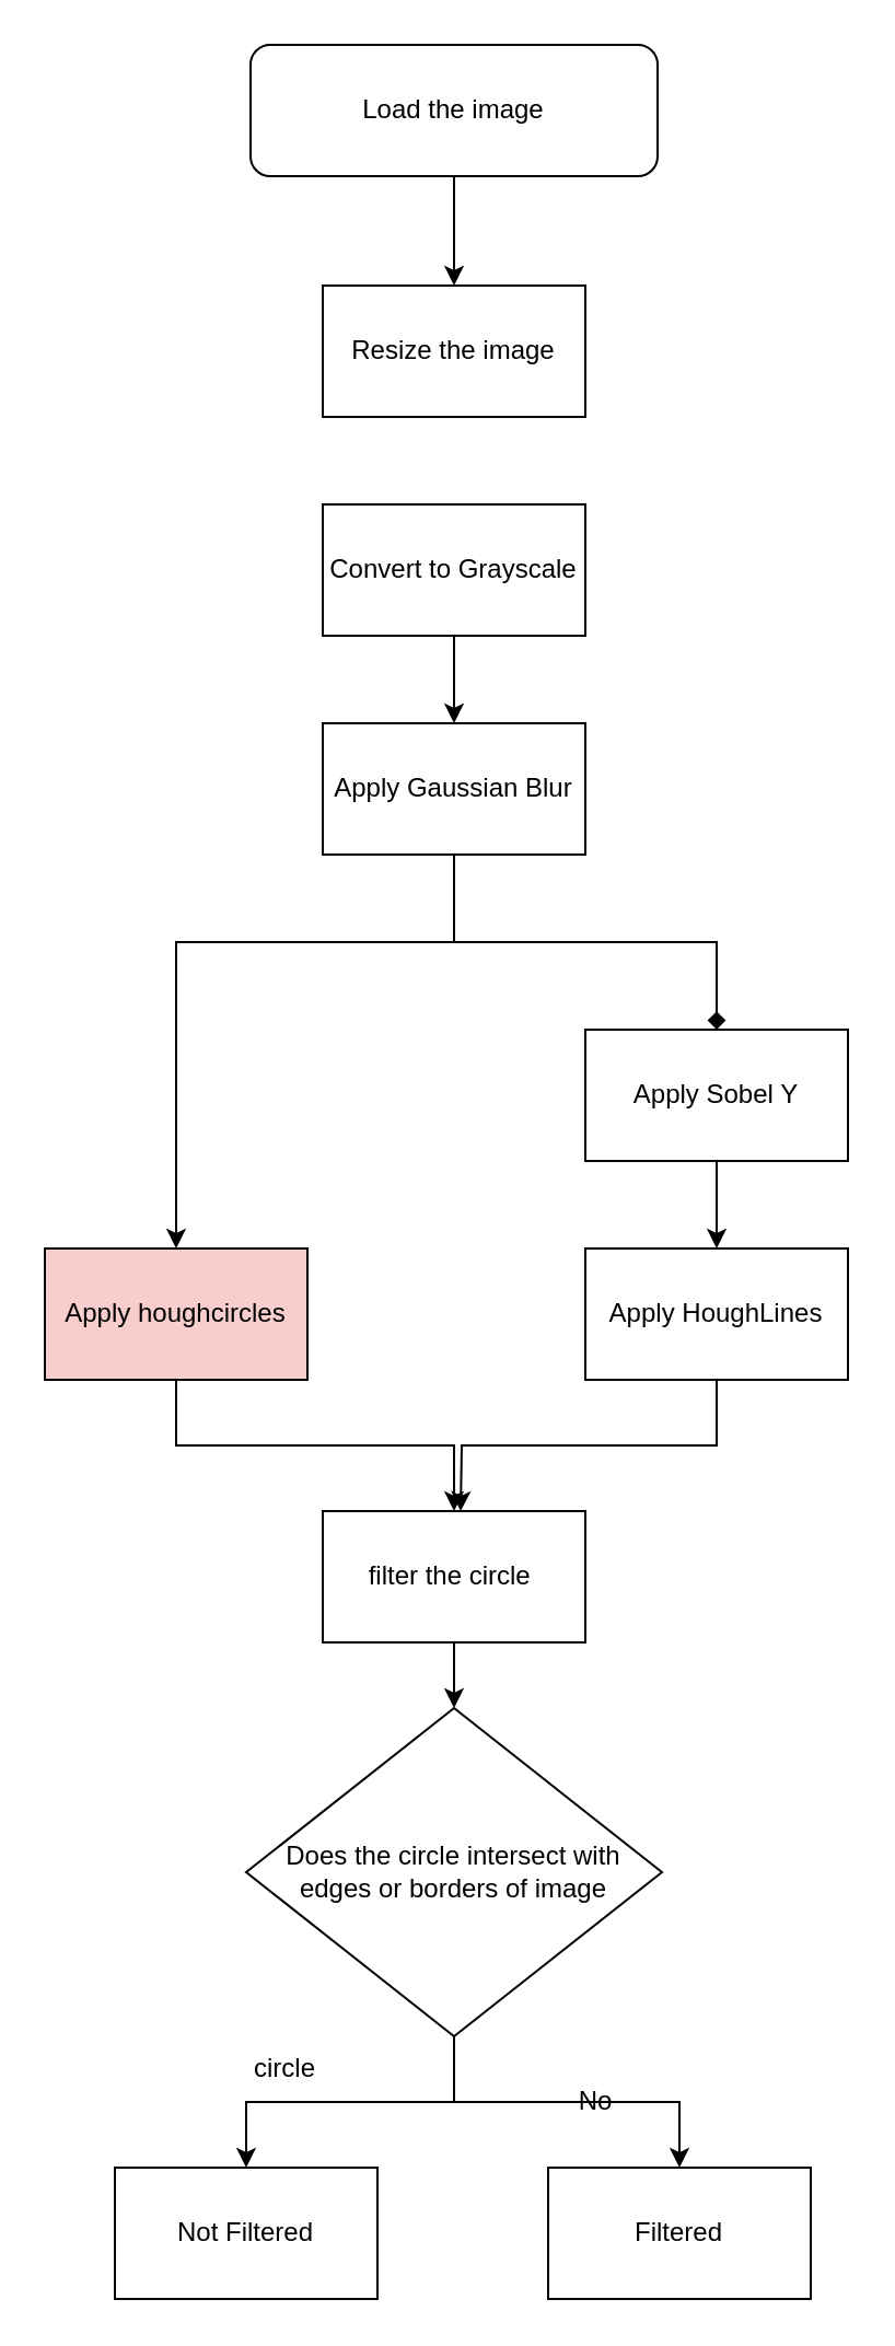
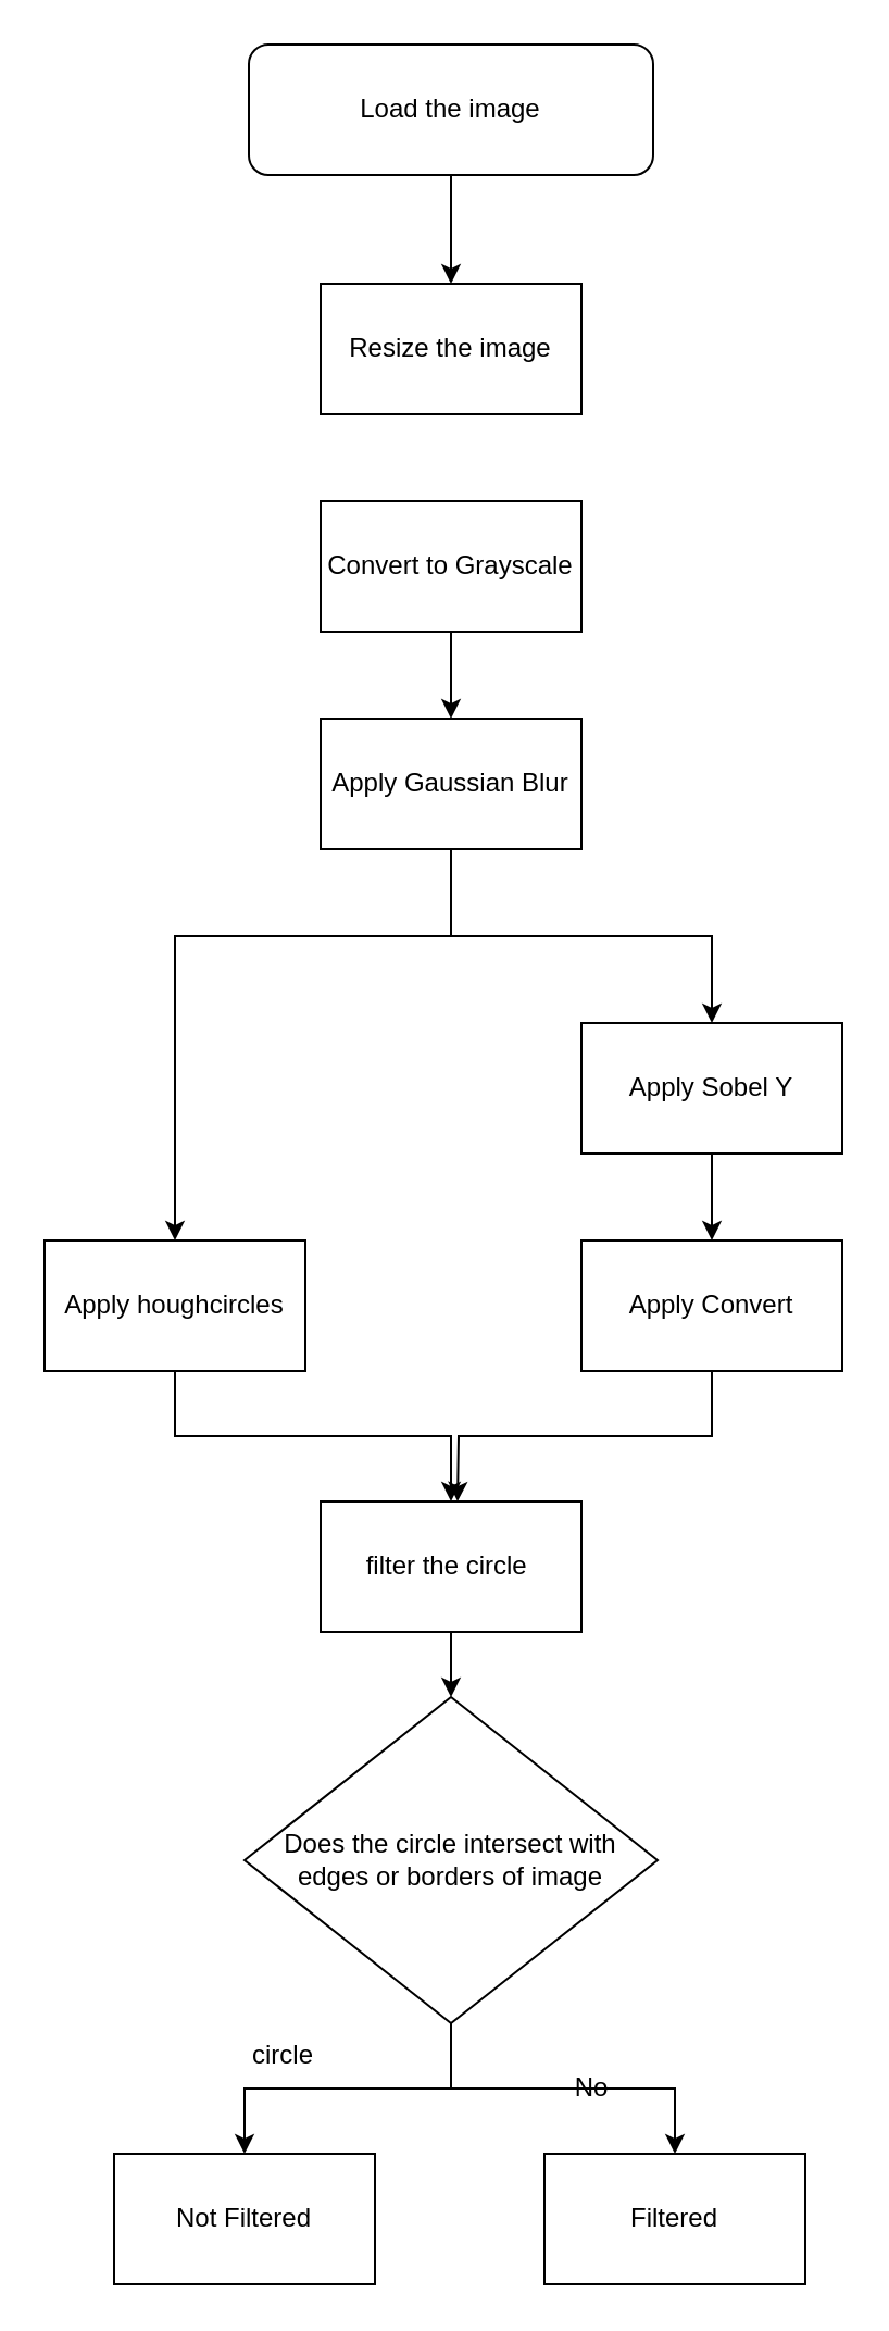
  <mxCell id="0" />
  <mxCell id="1" parent="0" />
  <mxCell id="2" style="edgeStyle=orthogonalEdgeStyle;rounded=0;orthogonalLoop=1;jettySize=auto;html=1;exitX=0.5;exitY=1;exitDx=0;exitDy=0;entryX=0.5;entryY=0;entryDx=0;entryDy=0;" edge="1" parent="1" source="3" target="4"><mxGeometry relative="1" as="geometry" /></mxCell>
  <mxCell id="3" value="Load the image" style="rounded=1;whiteSpace=wrap;html=1;" vertex="1" parent="1"><mxGeometry x="114" y="20" width="186" height="60" as="geometry" /></mxCell>
  <mxCell id="4" value="Resize the image" style="rounded=0;whiteSpace=wrap;html=1;" vertex="1" parent="1"><mxGeometry x="147" y="130" width="120" height="60" as="geometry" /></mxCell>
  <mxCell id="5" style="edgeStyle=orthogonalEdgeStyle;rounded=0;orthogonalLoop=1;jettySize=auto;html=1;exitX=0.5;exitY=1;exitDx=0;exitDy=0;entryX=0.5;entryY=0;entryDx=0;entryDy=0;" edge="1" parent="1" source="6" target="9"><mxGeometry relative="1" as="geometry" /></mxCell>
  <mxCell id="6" value="Convert to Grayscale" style="rounded=0;whiteSpace=wrap;html=1;" vertex="1" parent="1"><mxGeometry x="147" y="230" width="120" height="60" as="geometry" /></mxCell>
  <mxCell id="7" style="edgeStyle=orthogonalEdgeStyle;rounded=0;orthogonalLoop=1;jettySize=auto;html=1;exitX=0.5;exitY=1;exitDx=0;exitDy=0;entryX=0.5;entryY=0;entryDx=0;entryDy=0;" edge="1" parent="1" source="9" target="11"><mxGeometry relative="1" as="geometry"><Array as="points"><mxPoint x="207" y="430" /><mxPoint x="80" y="430" /></Array></mxGeometry></mxCell>
- <mxCell id="8" style="edgeStyle=orthogonalEdgeStyle;rounded=0;orthogonalLoop=1;jettySize=auto;html=1;exitX=0.5;exitY=1;exitDx=0;exitDy=0;entryX=0.5;entryY=0;entryDx=0;entryDy=0;endArrow=diamond;" edge="1" parent="1" source="9" target="13"><mxGeometry relative="1" as="geometry" /></mxCell>
+ <mxCell id="8" style="edgeStyle=orthogonalEdgeStyle;rounded=0;orthogonalLoop=1;jettySize=auto;html=1;exitX=0.5;exitY=1;exitDx=0;exitDy=0;entryX=0.5;entryY=0;entryDx=0;entryDy=0;" edge="1" parent="1" source="9" target="13"><mxGeometry relative="1" as="geometry" /></mxCell>
  <mxCell id="9" value="Apply Gaussian Blur" style="rounded=0;whiteSpace=wrap;html=1;" vertex="1" parent="1"><mxGeometry x="147" y="330" width="120" height="60" as="geometry" /></mxCell>
  <mxCell id="10" style="edgeStyle=orthogonalEdgeStyle;rounded=0;orthogonalLoop=1;jettySize=auto;html=1;exitX=0.5;exitY=1;exitDx=0;exitDy=0;" edge="1" parent="1" source="11" target="17"><mxGeometry relative="1" as="geometry" /></mxCell>
- <mxCell id="11" value="Apply houghcircles" style="rounded=0;whiteSpace=wrap;html=1;fillColor=#f8cecc;" vertex="1" parent="1"><mxGeometry x="20" y="570" width="120" height="60" as="geometry" /></mxCell>
+ <mxCell id="11" value="Apply houghcircles" style="rounded=0;whiteSpace=wrap;html=1;" vertex="1" parent="1"><mxGeometry x="20" y="570" width="120" height="60" as="geometry" /></mxCell>
  <mxCell id="12" style="edgeStyle=orthogonalEdgeStyle;rounded=0;orthogonalLoop=1;jettySize=auto;html=1;exitX=0.5;exitY=1;exitDx=0;exitDy=0;entryX=0.5;entryY=0;entryDx=0;entryDy=0;" edge="1" parent="1" source="13" target="15"><mxGeometry relative="1" as="geometry" /></mxCell>
  <mxCell id="13" value="Apply Sobel Y" style="rounded=0;whiteSpace=wrap;html=1;" vertex="1" parent="1"><mxGeometry x="267" y="470" width="120" height="60" as="geometry" /></mxCell>
  <mxCell id="14" style="edgeStyle=orthogonalEdgeStyle;rounded=0;orthogonalLoop=1;jettySize=auto;html=1;exitX=0.5;exitY=1;exitDx=0;exitDy=0;" edge="1" parent="1" source="15"><mxGeometry relative="1" as="geometry"><mxPoint x="210" y="690" as="targetPoint" /></mxGeometry></mxCell>
- <mxCell id="15" value="Apply HoughLines" style="rounded=0;whiteSpace=wrap;html=1;" vertex="1" parent="1"><mxGeometry x="267" y="570" width="120" height="60" as="geometry" /></mxCell>
+ <mxCell id="15" value="Apply Convert" style="rounded=0;whiteSpace=wrap;html=1;" vertex="1" parent="1"><mxGeometry x="267" y="570" width="120" height="60" as="geometry" /></mxCell>
  <mxCell id="16" style="edgeStyle=orthogonalEdgeStyle;rounded=0;orthogonalLoop=1;jettySize=auto;html=1;exitX=0.5;exitY=1;exitDx=0;exitDy=0;entryX=0.5;entryY=0;entryDx=0;entryDy=0;" edge="1" parent="1" source="17" target="20"><mxGeometry relative="1" as="geometry" /></mxCell>
  <mxCell id="17" value="filter the circle&amp;nbsp;" style="rounded=0;whiteSpace=wrap;html=1;" vertex="1" parent="1"><mxGeometry x="147" y="690" width="120" height="60" as="geometry" /></mxCell>
  <mxCell id="18" style="edgeStyle=orthogonalEdgeStyle;rounded=0;orthogonalLoop=1;jettySize=auto;html=1;exitX=0.5;exitY=1;exitDx=0;exitDy=0;entryX=0.5;entryY=0;entryDx=0;entryDy=0;" edge="1" parent="1" source="20" target="21"><mxGeometry relative="1" as="geometry" /></mxCell>
  <mxCell id="19" style="edgeStyle=orthogonalEdgeStyle;rounded=0;orthogonalLoop=1;jettySize=auto;html=1;exitX=0.5;exitY=1;exitDx=0;exitDy=0;" edge="1" parent="1" source="20" target="22"><mxGeometry relative="1" as="geometry" /></mxCell>
  <mxCell id="20" value="Does the circle intersect with edges or borders of image" style="rhombus;whiteSpace=wrap;html=1;" vertex="1" parent="1"><mxGeometry x="112" y="780" width="190" height="150" as="geometry" /></mxCell>
  <mxCell id="21" value="Not Filtered" style="rounded=0;whiteSpace=wrap;html=1;" vertex="1" parent="1"><mxGeometry x="52" y="990" width="120" height="60" as="geometry" /></mxCell>
  <mxCell id="22" value="Filtered" style="rounded=0;whiteSpace=wrap;html=1;" vertex="1" parent="1"><mxGeometry x="250" y="990" width="120" height="60" as="geometry" /></mxCell>
  <mxCell id="23" value="circle" style="text;html=1;strokeColor=none;fillColor=none;align=center;verticalAlign=middle;whiteSpace=wrap;rounded=0;" vertex="1" parent="1"><mxGeometry x="100" y="930" width="60" height="30" as="geometry" /></mxCell>
  <mxCell id="24" value="No" style="text;html=1;strokeColor=none;fillColor=none;align=center;verticalAlign=middle;whiteSpace=wrap;rounded=0;" vertex="1" parent="1"><mxGeometry x="242" y="945" width="60" height="30" as="geometry" /></mxCell>
